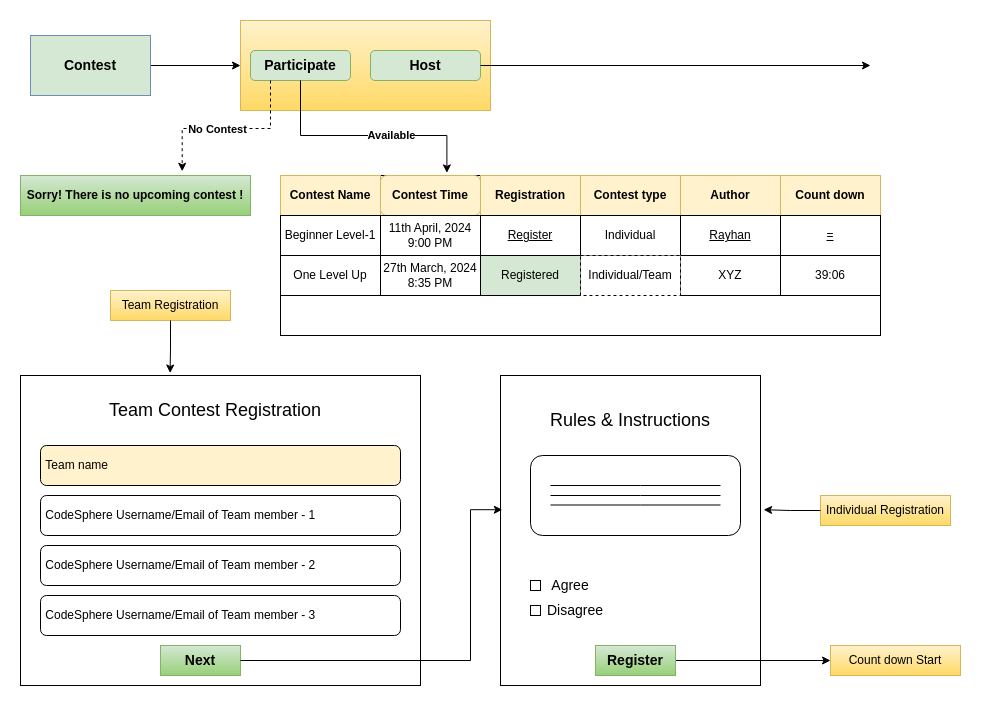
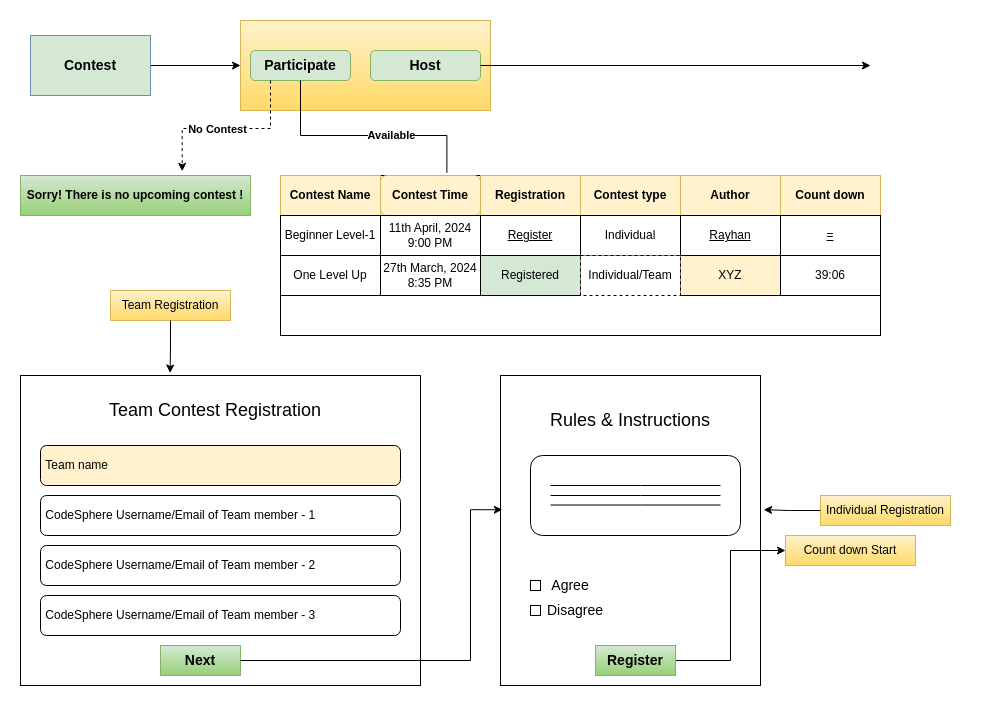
  <mxCell id="0" />
  <mxCell id="1" parent="0" />
  <mxCell id="2" style="edgeStyle=orthogonalEdgeStyle;rounded=0;orthogonalLoop=1;jettySize=auto;html=1;entryX=0;entryY=0.5;entryDx=0;entryDy=0;" edge="1" parent="1" source="3" target="4"><mxGeometry relative="1" as="geometry" /></mxCell>
  <mxCell id="3" value="&lt;font style=&quot;font-size: 14px;&quot;&gt;&lt;b&gt;Contest&lt;/b&gt;&lt;/font&gt;" style="rounded=0;whiteSpace=wrap;html=1;fillColor=#d5e8d4;strokeColor=#6c8ebf;" vertex="1" parent="1"><mxGeometry x="30" y="35" width="120" height="60" as="geometry" /></mxCell>
  <mxCell id="4" value="" style="rounded=0;whiteSpace=wrap;html=1;fillColor=#fff2cc;gradientColor=#ffd966;strokeColor=#d6b656;" vertex="1" parent="1"><mxGeometry x="240" y="20" width="250" height="90" as="geometry" /></mxCell>
  <mxCell id="5" value="&lt;font style=&quot;font-size: 14px;&quot;&gt;&lt;b&gt;Participate&lt;/b&gt;&lt;/font&gt;" style="rounded=1;whiteSpace=wrap;html=1;fillColor=#d5e8d4;strokeColor=#82b366;" vertex="1" parent="1"><mxGeometry x="250" y="50" width="100" height="30" as="geometry" /></mxCell>
  <mxCell id="6" value="&lt;font style=&quot;font-size: 14px;&quot;&gt;&lt;b&gt;Host&lt;/b&gt;&lt;/font&gt;" style="rounded=1;whiteSpace=wrap;html=1;fillColor=#d5e8d4;strokeColor=#82b366;" vertex="1" parent="1"><mxGeometry x="370" y="50" width="110" height="30" as="geometry" /></mxCell>
  <mxCell id="7" value="&lt;b&gt;Sorry! There is no upcoming contest !&lt;/b&gt;" style="rounded=0;whiteSpace=wrap;html=1;fillColor=#d5e8d4;gradientColor=#97d077;strokeColor=#82b366;" vertex="1" parent="1"><mxGeometry x="20" y="175" width="230" height="40" as="geometry" /></mxCell>
  <mxCell id="8" style="edgeStyle=orthogonalEdgeStyle;rounded=0;orthogonalLoop=1;jettySize=auto;html=1;entryX=0.703;entryY=-0.105;entryDx=0;entryDy=0;entryPerimeter=0;dashed=1;" edge="1" parent="1" source="5" target="7"><mxGeometry relative="1" as="geometry"><Array as="points"><mxPoint x="270" y="128" /><mxPoint x="182" y="128" /></Array></mxGeometry></mxCell>
  <mxCell id="9" value="&lt;b&gt;No Contest&lt;/b&gt;" style="edgeLabel;html=1;align=center;verticalAlign=middle;resizable=0;points=[];" vertex="1" connectable="0" parent="8"><mxGeometry x="0.135" y="-1" relative="1" as="geometry"><mxPoint y="1" as="offset" /></mxGeometry></mxCell>
  <mxCell id="10" value="" style="rounded=0;whiteSpace=wrap;html=1;" vertex="1" parent="1"><mxGeometry x="280" y="175" width="600" height="160" as="geometry" /></mxCell>
  <mxCell id="11" value="&lt;b&gt;&lt;font style=&quot;font-size: 12px;&quot;&gt;Contest Name&lt;/font&gt;&lt;/b&gt;" style="rounded=0;whiteSpace=wrap;html=1;fillColor=#fff2cc;strokeColor=#d6b656;" vertex="1" parent="1"><mxGeometry x="280" y="175" width="100" height="40" as="geometry" /></mxCell>
  <mxCell id="12" value="&lt;b&gt;&lt;font style=&quot;font-size: 12px;&quot;&gt;Contest Time&lt;/font&gt;&lt;/b&gt;" style="whiteSpace=wrap;html=1;fillColor=#fff2cc;strokeColor=#d6b656;rounded=1;" vertex="1" parent="1"><mxGeometry x="380" y="175" width="100" height="40" as="geometry" /></mxCell>
  <mxCell id="13" value="&lt;b&gt;&lt;font style=&quot;font-size: 12px;&quot;&gt;Registration&lt;/font&gt;&lt;/b&gt;" style="rounded=0;whiteSpace=wrap;html=1;fillColor=#fff2cc;strokeColor=#d6b656;" vertex="1" parent="1"><mxGeometry x="480" y="175" width="100" height="40" as="geometry" /></mxCell>
  <mxCell id="14" value="Beginner Level-1" style="rounded=0;whiteSpace=wrap;html=1;" vertex="1" parent="1"><mxGeometry x="280" y="215" width="100" height="40" as="geometry" /></mxCell>
  <mxCell id="15" value="11th April, 2024&lt;div&gt;9:00 PM&lt;/div&gt;" style="rounded=0;whiteSpace=wrap;html=1;" vertex="1" parent="1"><mxGeometry x="380" y="215" width="100" height="40" as="geometry" /></mxCell>
  <mxCell id="16" value="&lt;u&gt;Register&lt;/u&gt;" style="rounded=0;whiteSpace=wrap;html=1;" vertex="1" parent="1"><mxGeometry x="480" y="215" width="100" height="40" as="geometry" /></mxCell>
  <mxCell id="17" value="One Level Up" style="rounded=0;whiteSpace=wrap;html=1;" vertex="1" parent="1"><mxGeometry x="280" y="255" width="100" height="40" as="geometry" /></mxCell>
  <mxCell id="18" value="27th March, 2024&lt;div&gt;8:35 PM&lt;/div&gt;" style="rounded=0;whiteSpace=wrap;html=1;" vertex="1" parent="1"><mxGeometry x="380" y="255" width="100" height="40" as="geometry" /></mxCell>
  <mxCell id="19" value="Registered" style="rounded=0;whiteSpace=wrap;html=1;fillColor=#d5e8d4;" vertex="1" parent="1"><mxGeometry x="480" y="255" width="100" height="40" as="geometry" /></mxCell>
  <mxCell id="20" value="&lt;b&gt;&lt;font style=&quot;font-size: 12px;&quot;&gt;Author&lt;/font&gt;&lt;/b&gt;" style="rounded=0;whiteSpace=wrap;html=1;fillColor=#fff2cc;strokeColor=#d6b656;" vertex="1" parent="1"><mxGeometry x="680" y="175" width="100" height="40" as="geometry" /></mxCell>
  <mxCell id="21" value="&lt;u&gt;Rayhan&lt;/u&gt;" style="rounded=0;whiteSpace=wrap;html=1;" vertex="1" parent="1"><mxGeometry x="680" y="215" width="100" height="40" as="geometry" /></mxCell>
- <mxCell id="22" value="XYZ" style="rounded=0;whiteSpace=wrap;html=1;" vertex="1" parent="1"><mxGeometry x="680" y="255" width="100" height="40" as="geometry" /></mxCell>
+ <mxCell id="22" value="XYZ" style="rounded=0;whiteSpace=wrap;html=1;fillColor=#fff2cc;" vertex="1" parent="1"><mxGeometry x="680" y="255" width="100" height="40" as="geometry" /></mxCell>
  <mxCell id="23" value="&lt;b&gt;&lt;font style=&quot;font-size: 12px;&quot;&gt;Contest type&lt;/font&gt;&lt;/b&gt;" style="rounded=0;whiteSpace=wrap;html=1;fillColor=#fff2cc;strokeColor=#d6b656;" vertex="1" parent="1"><mxGeometry x="580" y="175" width="100" height="40" as="geometry" /></mxCell>
  <mxCell id="24" value="Individual" style="rounded=0;whiteSpace=wrap;html=1;" vertex="1" parent="1"><mxGeometry x="580" y="215" width="100" height="40" as="geometry" /></mxCell>
  <mxCell id="25" value="Individual/Team" style="rounded=0;whiteSpace=wrap;html=1;dashed=1;" vertex="1" parent="1"><mxGeometry x="580" y="255" width="100" height="40" as="geometry" /></mxCell>
- <mxCell id="26" style="edgeStyle=orthogonalEdgeStyle;rounded=0;orthogonalLoop=1;jettySize=auto;html=1;entryX=0.664;entryY=-0.065;entryDx=0;entryDy=0;entryPerimeter=0;" edge="1" parent="1" source="5" target="12"><mxGeometry relative="1" as="geometry"><Array as="points"><mxPoint x="300" y="135" /><mxPoint x="446" y="135" /></Array></mxGeometry></mxCell>
+ <mxCell id="26" style="edgeStyle=orthogonalEdgeStyle;rounded=0;orthogonalLoop=1;jettySize=auto;html=1;entryX=0.664;entryY=-0.065;entryDx=0;entryDy=0;entryPerimeter=0;endArrow=none;" edge="1" parent="1" source="5" target="12"><mxGeometry relative="1" as="geometry"><Array as="points"><mxPoint x="300" y="135" /><mxPoint x="446" y="135" /></Array></mxGeometry></mxCell>
  <mxCell id="27" value="&lt;b&gt;Available&lt;/b&gt;" style="edgeLabel;html=1;align=center;verticalAlign=middle;resizable=0;points=[];" vertex="1" connectable="0" parent="26"><mxGeometry x="0.213" y="1" relative="1" as="geometry"><mxPoint as="offset" /></mxGeometry></mxCell>
  <mxCell id="28" value="" style="rounded=0;whiteSpace=wrap;html=1;" vertex="1" parent="1"><mxGeometry x="20" y="375" width="400" height="310" as="geometry" /></mxCell>
  <mxCell id="29" value="&lt;font style=&quot;font-size: 18px;&quot;&gt;Team Contest Registration&lt;/font&gt;" style="text;html=1;align=center;verticalAlign=middle;whiteSpace=wrap;rounded=0;" vertex="1" parent="1"><mxGeometry x="100" y="395" width="230" height="30" as="geometry" /></mxCell>
  <mxCell id="30" value="&amp;nbsp;Team name" style="rounded=1;whiteSpace=wrap;html=1;align=left;fillColor=#fff2cc;" vertex="1" parent="1"><mxGeometry x="40" y="445" width="360" height="40" as="geometry" /></mxCell>
  <mxCell id="31" value="&amp;nbsp;CodeSphere Username/Email of Team member - 1" style="rounded=1;whiteSpace=wrap;html=1;align=left;" vertex="1" parent="1"><mxGeometry x="40" y="495" width="360" height="40" as="geometry" /></mxCell>
  <mxCell id="32" value="&amp;nbsp;CodeSphere Username/Email of Team member - 2" style="rounded=1;whiteSpace=wrap;html=1;align=left;" vertex="1" parent="1"><mxGeometry x="40" y="545" width="360" height="40" as="geometry" /></mxCell>
  <mxCell id="33" value="&amp;nbsp;CodeSphere Username/Email of Team member - 3" style="rounded=1;whiteSpace=wrap;html=1;align=left;" vertex="1" parent="1"><mxGeometry x="40" y="595" width="360" height="40" as="geometry" /></mxCell>
  <mxCell id="34" value="" style="rounded=0;whiteSpace=wrap;html=1;" vertex="1" parent="1"><mxGeometry x="500" y="375" width="260" height="310" as="geometry" /></mxCell>
  <mxCell id="35" value="&lt;b&gt;&lt;font style=&quot;font-size: 14px;&quot;&gt;Next&lt;/font&gt;&lt;/b&gt;" style="rounded=0;whiteSpace=wrap;html=1;fillColor=#d5e8d4;gradientColor=#97d077;strokeColor=#82b366;" vertex="1" parent="1"><mxGeometry x="160" y="645" width="80" height="30" as="geometry" /></mxCell>
  <mxCell id="36" style="edgeStyle=orthogonalEdgeStyle;rounded=0;orthogonalLoop=1;jettySize=auto;html=1;entryX=0.007;entryY=0.433;entryDx=0;entryDy=0;entryPerimeter=0;" edge="1" parent="1" source="35" target="34"><mxGeometry relative="1" as="geometry"><Array as="points"><mxPoint x="470" y="660" /><mxPoint x="470" y="509" /></Array></mxGeometry></mxCell>
  <mxCell id="37" value="&lt;font style=&quot;font-size: 18px;&quot;&gt;Rules &amp;amp; Instructions&lt;/font&gt;" style="text;html=1;align=center;verticalAlign=middle;whiteSpace=wrap;rounded=0;" vertex="1" parent="1"><mxGeometry x="535" y="405" width="190" height="30" as="geometry" /></mxCell>
  <mxCell id="38" value="" style="rounded=1;whiteSpace=wrap;html=1;" vertex="1" parent="1"><mxGeometry x="530" y="455" width="210" height="80" as="geometry" /></mxCell>
  <mxCell id="39" value="" style="endArrow=none;html=1;rounded=0;" edge="1" parent="1"><mxGeometry width="50" height="50" relative="1" as="geometry"><mxPoint x="550" y="485" as="sourcePoint" /><mxPoint x="720" y="485" as="targetPoint" /><Array as="points"><mxPoint x="640" y="485" /></Array></mxGeometry></mxCell>
  <mxCell id="40" value="" style="endArrow=none;html=1;rounded=0;" edge="1" parent="1"><mxGeometry width="50" height="50" relative="1" as="geometry"><mxPoint x="550" y="495" as="sourcePoint" /><mxPoint x="720" y="495" as="targetPoint" /><Array as="points"><mxPoint x="640" y="495" /></Array></mxGeometry></mxCell>
  <mxCell id="41" value="" style="endArrow=none;html=1;rounded=0;" edge="1" parent="1"><mxGeometry width="50" height="50" relative="1" as="geometry"><mxPoint x="550" y="504.5" as="sourcePoint" /><mxPoint x="720" y="504.5" as="targetPoint" /><Array as="points"><mxPoint x="640" y="504.5" /></Array></mxGeometry></mxCell>
  <mxCell id="42" value="" style="rounded=0;whiteSpace=wrap;html=1;" vertex="1" parent="1"><mxGeometry x="530" y="580" width="10" height="10" as="geometry" /></mxCell>
  <mxCell id="43" value="&lt;font style=&quot;font-size: 14px;&quot;&gt;Agree&lt;/font&gt;" style="text;html=1;align=center;verticalAlign=middle;whiteSpace=wrap;rounded=0;" vertex="1" parent="1"><mxGeometry x="540" y="570" width="60" height="30" as="geometry" /></mxCell>
  <mxCell id="44" value="&lt;font style=&quot;font-size: 14px;&quot;&gt;Disagree&lt;/font&gt;" style="text;html=1;align=center;verticalAlign=middle;whiteSpace=wrap;rounded=0;" vertex="1" parent="1"><mxGeometry x="540" y="595" width="70" height="30" as="geometry" /></mxCell>
  <mxCell id="45" value="" style="rounded=0;whiteSpace=wrap;html=1;" vertex="1" parent="1"><mxGeometry x="530" y="605" width="10" height="10" as="geometry" /></mxCell>
  <mxCell id="46" style="edgeStyle=orthogonalEdgeStyle;rounded=0;orthogonalLoop=1;jettySize=auto;html=1;entryX=0;entryY=0.5;entryDx=0;entryDy=0;" edge="1" parent="1" source="47" target="55"><mxGeometry relative="1" as="geometry" /></mxCell>
  <mxCell id="47" value="&lt;b&gt;&lt;font style=&quot;font-size: 14px;&quot;&gt;Register&lt;/font&gt;&lt;/b&gt;" style="rounded=0;whiteSpace=wrap;html=1;fillColor=#d5e8d4;gradientColor=#97d077;strokeColor=#82b366;" vertex="1" parent="1"><mxGeometry x="595" y="645" width="80" height="30" as="geometry" /></mxCell>
  <mxCell id="48" value="Team Registration" style="rounded=0;whiteSpace=wrap;html=1;fillColor=#fff2cc;gradientColor=#ffd966;strokeColor=#d6b656;" vertex="1" parent="1"><mxGeometry x="110" y="290" width="120" height="30" as="geometry" /></mxCell>
  <mxCell id="49" style="edgeStyle=orthogonalEdgeStyle;rounded=0;orthogonalLoop=1;jettySize=auto;html=1;entryX=0.374;entryY=-0.008;entryDx=0;entryDy=0;entryPerimeter=0;" edge="1" parent="1" source="48" target="28"><mxGeometry relative="1" as="geometry" /></mxCell>
  <mxCell id="50" value="Individual Registration" style="rounded=0;whiteSpace=wrap;html=1;fillColor=#fff2cc;gradientColor=#ffd966;strokeColor=#d6b656;" vertex="1" parent="1"><mxGeometry x="820" y="495" width="130" height="30" as="geometry" /></mxCell>
  <mxCell id="51" style="edgeStyle=orthogonalEdgeStyle;rounded=0;orthogonalLoop=1;jettySize=auto;html=1;entryX=1.012;entryY=0.433;entryDx=0;entryDy=0;entryPerimeter=0;" edge="1" parent="1" source="50" target="34"><mxGeometry relative="1" as="geometry" /></mxCell>
  <mxCell id="52" value="&lt;b&gt;&lt;font style=&quot;font-size: 12px;&quot;&gt;Count down&lt;/font&gt;&lt;/b&gt;" style="rounded=0;whiteSpace=wrap;html=1;fillColor=#fff2cc;strokeColor=#d6b656;" vertex="1" parent="1"><mxGeometry x="780" y="175" width="100" height="40" as="geometry" /></mxCell>
  <mxCell id="53" value="&lt;u&gt;=&lt;/u&gt;" style="rounded=0;whiteSpace=wrap;html=1;" vertex="1" parent="1"><mxGeometry x="780" y="215" width="100" height="40" as="geometry" /></mxCell>
  <mxCell id="54" value="39:06" style="rounded=0;whiteSpace=wrap;html=1;" vertex="1" parent="1"><mxGeometry x="780" y="255" width="100" height="40" as="geometry" /></mxCell>
- <mxCell id="55" value="Count down Start" style="rounded=0;whiteSpace=wrap;html=1;fillColor=#fff2cc;gradientColor=#ffd966;strokeColor=#d6b656;" vertex="1" parent="1"><mxGeometry x="830" y="645" width="130" height="30" as="geometry" /></mxCell>
+ <mxCell id="55" value="Count down Start" style="rounded=0;whiteSpace=wrap;html=1;fillColor=#fff2cc;gradientColor=#ffd966;strokeColor=#d6b656;" vertex="1" parent="1"><mxGeometry x="785" y="535" width="130" height="30" as="geometry" /></mxCell>
  <mxCell id="56" value="" style="endArrow=classic;html=1;rounded=0;" edge="1" parent="1"><mxGeometry width="50" height="50" relative="1" as="geometry"><mxPoint x="480" y="65" as="sourcePoint" /><mxPoint x="870" y="65" as="targetPoint" /></mxGeometry></mxCell>
